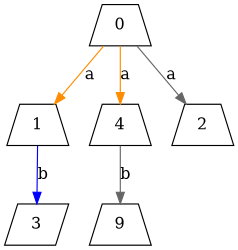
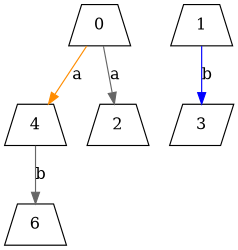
  digraph {
    rankdir=TB
    node [shape=trapezium]
    edge [color=darkorange]
    0
    1
    4
    2
    3 [shape=parallelogram]
-   6 [label=9]
-   0 -> 1 [label=a]
+   6
    0 -> 4 [label=a]
    0 -> 2 [color=gray40 label=a]
    1 -> 3 [color=blue label=b]
    4 -> 6 [color=gray40 label=b]
  }
